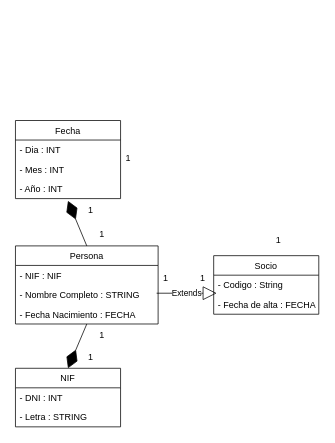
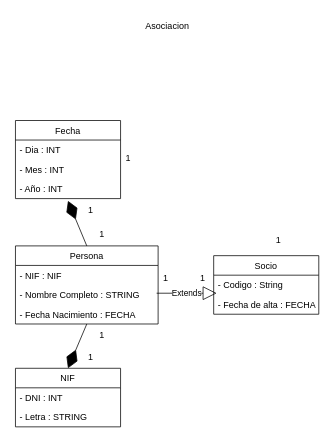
  <mxCell id="0" />
  <mxCell id="1" parent="0" />
+ <mxCell id="2" value="Asociacion" style="text;html=1;align=center;verticalAlign=middle;resizable=0;points=[];autosize=1;strokeColor=none;fillColor=none;" vertex="1" parent="1"><mxGeometry x="182" y="20" width="80" height="30" as="geometry" /></mxCell>
  <mxCell id="3" value="Persona" style="swimlane;fontStyle=0;childLayout=stackLayout;horizontal=1;startSize=26;fillColor=none;horizontalStack=0;resizeParent=1;resizeParentMax=0;resizeLast=0;collapsible=1;marginBottom=0;" vertex="1" parent="1"><mxGeometry x="20" y="327" width="190" height="104" as="geometry" /></mxCell>
  <mxCell id="4" value="- NIF : NIF" style="text;strokeColor=none;fillColor=none;align=left;verticalAlign=top;spacingLeft=4;spacingRight=4;overflow=hidden;rotatable=0;points=[[0,0.5],[1,0.5]];portConstraint=eastwest;" vertex="1" parent="3"><mxGeometry y="26" width="190" height="26" as="geometry" /></mxCell>
  <mxCell id="5" value="- Nombre Completo : STRING" style="text;strokeColor=none;fillColor=none;align=left;verticalAlign=top;spacingLeft=4;spacingRight=4;overflow=hidden;rotatable=0;points=[[0,0.5],[1,0.5]];portConstraint=eastwest;" vertex="1" parent="3"><mxGeometry y="52" width="190" height="26" as="geometry" /></mxCell>
  <mxCell id="6" value="- Fecha Nacimiento : FECHA" style="text;strokeColor=none;fillColor=none;align=left;verticalAlign=top;spacingLeft=4;spacingRight=4;overflow=hidden;rotatable=0;points=[[0,0.5],[1,0.5]];portConstraint=eastwest;" vertex="1" parent="3"><mxGeometry y="78" width="190" height="26" as="geometry" /></mxCell>
  <mxCell id="7" value="NIF" style="swimlane;fontStyle=0;childLayout=stackLayout;horizontal=1;startSize=26;fillColor=none;horizontalStack=0;resizeParent=1;resizeParentMax=0;resizeLast=0;collapsible=1;marginBottom=0;" vertex="1" parent="1"><mxGeometry x="20" y="490" width="140" height="78" as="geometry" /></mxCell>
  <mxCell id="8" value="- DNI : INT" style="text;strokeColor=none;fillColor=none;align=left;verticalAlign=top;spacingLeft=4;spacingRight=4;overflow=hidden;rotatable=0;points=[[0,0.5],[1,0.5]];portConstraint=eastwest;" vertex="1" parent="7"><mxGeometry y="26" width="140" height="26" as="geometry" /></mxCell>
  <mxCell id="9" value="- Letra : STRING" style="text;strokeColor=none;fillColor=none;align=left;verticalAlign=top;spacingLeft=4;spacingRight=4;overflow=hidden;rotatable=0;points=[[0,0.5],[1,0.5]];portConstraint=eastwest;" vertex="1" parent="7"><mxGeometry y="52" width="140" height="26" as="geometry" /></mxCell>
  <mxCell id="10" value="Fecha" style="swimlane;fontStyle=0;childLayout=stackLayout;horizontal=1;startSize=26;fillColor=none;horizontalStack=0;resizeParent=1;resizeParentMax=0;resizeLast=0;collapsible=1;marginBottom=0;" vertex="1" parent="1"><mxGeometry x="20" y="160" width="140" height="104" as="geometry" /></mxCell>
  <mxCell id="11" value="- Dia : INT" style="text;strokeColor=none;fillColor=none;align=left;verticalAlign=top;spacingLeft=4;spacingRight=4;overflow=hidden;rotatable=0;points=[[0,0.5],[1,0.5]];portConstraint=eastwest;" vertex="1" parent="10"><mxGeometry y="26" width="140" height="26" as="geometry" /></mxCell>
  <mxCell id="12" value="- Mes : INT" style="text;strokeColor=none;fillColor=none;align=left;verticalAlign=top;spacingLeft=4;spacingRight=4;overflow=hidden;rotatable=0;points=[[0,0.5],[1,0.5]];portConstraint=eastwest;" vertex="1" parent="10"><mxGeometry y="52" width="140" height="26" as="geometry" /></mxCell>
  <mxCell id="13" value="- Año : INT" style="text;strokeColor=none;fillColor=none;align=left;verticalAlign=top;spacingLeft=4;spacingRight=4;overflow=hidden;rotatable=0;points=[[0,0.5],[1,0.5]];portConstraint=eastwest;" vertex="1" parent="10"><mxGeometry y="78" width="140" height="26" as="geometry" /></mxCell>
  <mxCell id="14" value="Socio" style="swimlane;fontStyle=0;childLayout=stackLayout;horizontal=1;startSize=26;fillColor=none;horizontalStack=0;resizeParent=1;resizeParentMax=0;resizeLast=0;collapsible=1;marginBottom=0;" vertex="1" parent="1"><mxGeometry x="284" y="340" width="140" height="78" as="geometry" /></mxCell>
  <mxCell id="15" value="- Codigo : String" style="text;strokeColor=none;fillColor=none;align=left;verticalAlign=top;spacingLeft=4;spacingRight=4;overflow=hidden;rotatable=0;points=[[0,0.5],[1,0.5]];portConstraint=eastwest;" vertex="1" parent="14"><mxGeometry y="26" width="140" height="26" as="geometry" /></mxCell>
  <mxCell id="16" value="- Fecha de alta : FECHA" style="text;strokeColor=none;fillColor=none;align=left;verticalAlign=top;spacingLeft=4;spacingRight=4;overflow=hidden;rotatable=0;points=[[0,0.5],[1,0.5]];portConstraint=eastwest;" vertex="1" parent="14"><mxGeometry y="52" width="140" height="26" as="geometry" /></mxCell>
  <mxCell id="17" value="" style="endArrow=diamondThin;endFill=1;endSize=24;html=1;rounded=0;entryX=0.5;entryY=1.115;entryDx=0;entryDy=0;entryPerimeter=0;exitX=0.5;exitY=0;exitDx=0;exitDy=0;" edge="1" parent="1" source="3" target="13"><mxGeometry width="160" relative="1" as="geometry"><mxPoint x="100" y="330" as="sourcePoint" /><mxPoint x="260" y="330" as="targetPoint" /></mxGeometry></mxCell>
  <mxCell id="18" value="" style="endArrow=diamondThin;endFill=1;endSize=24;html=1;rounded=0;entryX=0.5;entryY=0;entryDx=0;entryDy=0;exitX=0.5;exitY=1;exitDx=0;exitDy=0;exitPerimeter=0;" edge="1" parent="1" source="6" target="7"><mxGeometry width="160" relative="1" as="geometry"><mxPoint x="120" y="430" as="sourcePoint" /><mxPoint x="280" y="430" as="targetPoint" /></mxGeometry></mxCell>
  <mxCell id="19" value="1" style="text;html=1;align=center;verticalAlign=middle;resizable=0;points=[];autosize=1;strokeColor=none;fillColor=none;" vertex="1" parent="1"><mxGeometry x="120" y="297" width="30" height="30" as="geometry" /></mxCell>
  <mxCell id="20" value="1" style="text;html=1;align=center;verticalAlign=middle;resizable=0;points=[];autosize=1;strokeColor=none;fillColor=none;" vertex="1" parent="1"><mxGeometry x="105" y="265" width="30" height="30" as="geometry" /></mxCell>
  <mxCell id="21" value="1" style="text;html=1;align=center;verticalAlign=middle;resizable=0;points=[];autosize=1;strokeColor=none;fillColor=none;" vertex="1" parent="1"><mxGeometry x="120" y="431" width="30" height="30" as="geometry" /></mxCell>
  <mxCell id="22" value="1" style="text;html=1;align=center;verticalAlign=middle;resizable=0;points=[];autosize=1;strokeColor=none;fillColor=none;" vertex="1" parent="1"><mxGeometry x="105" y="460" width="30" height="30" as="geometry" /></mxCell>
  <mxCell id="23" value="1" style="text;html=1;align=center;verticalAlign=middle;resizable=0;points=[];autosize=1;strokeColor=none;fillColor=none;" vertex="1" parent="1"><mxGeometry x="155" y="195" width="30" height="30" as="geometry" /></mxCell>
  <mxCell id="24" value="1" style="text;html=1;align=center;verticalAlign=middle;resizable=0;points=[];autosize=1;strokeColor=none;fillColor=none;" vertex="1" parent="1"><mxGeometry x="355" y="305" width="30" height="30" as="geometry" /></mxCell>
  <mxCell id="25" value="1" style="text;html=1;align=center;verticalAlign=middle;resizable=0;points=[];autosize=1;strokeColor=none;fillColor=none;" vertex="1" parent="1"><mxGeometry x="205" y="355" width="30" height="30" as="geometry" /></mxCell>
  <mxCell id="26" value="1" style="text;html=1;align=center;verticalAlign=middle;resizable=0;points=[];autosize=1;strokeColor=none;fillColor=none;" vertex="1" parent="1"><mxGeometry x="254" y="355" width="30" height="30" as="geometry" /></mxCell>
  <mxCell id="27" value="Extends" style="endArrow=block;endSize=16;endFill=0;html=1;rounded=0;" edge="1" parent="1"><mxGeometry width="160" relative="1" as="geometry"><mxPoint x="208" y="390" as="sourcePoint" /><mxPoint x="288" y="390" as="targetPoint" /></mxGeometry></mxCell>
